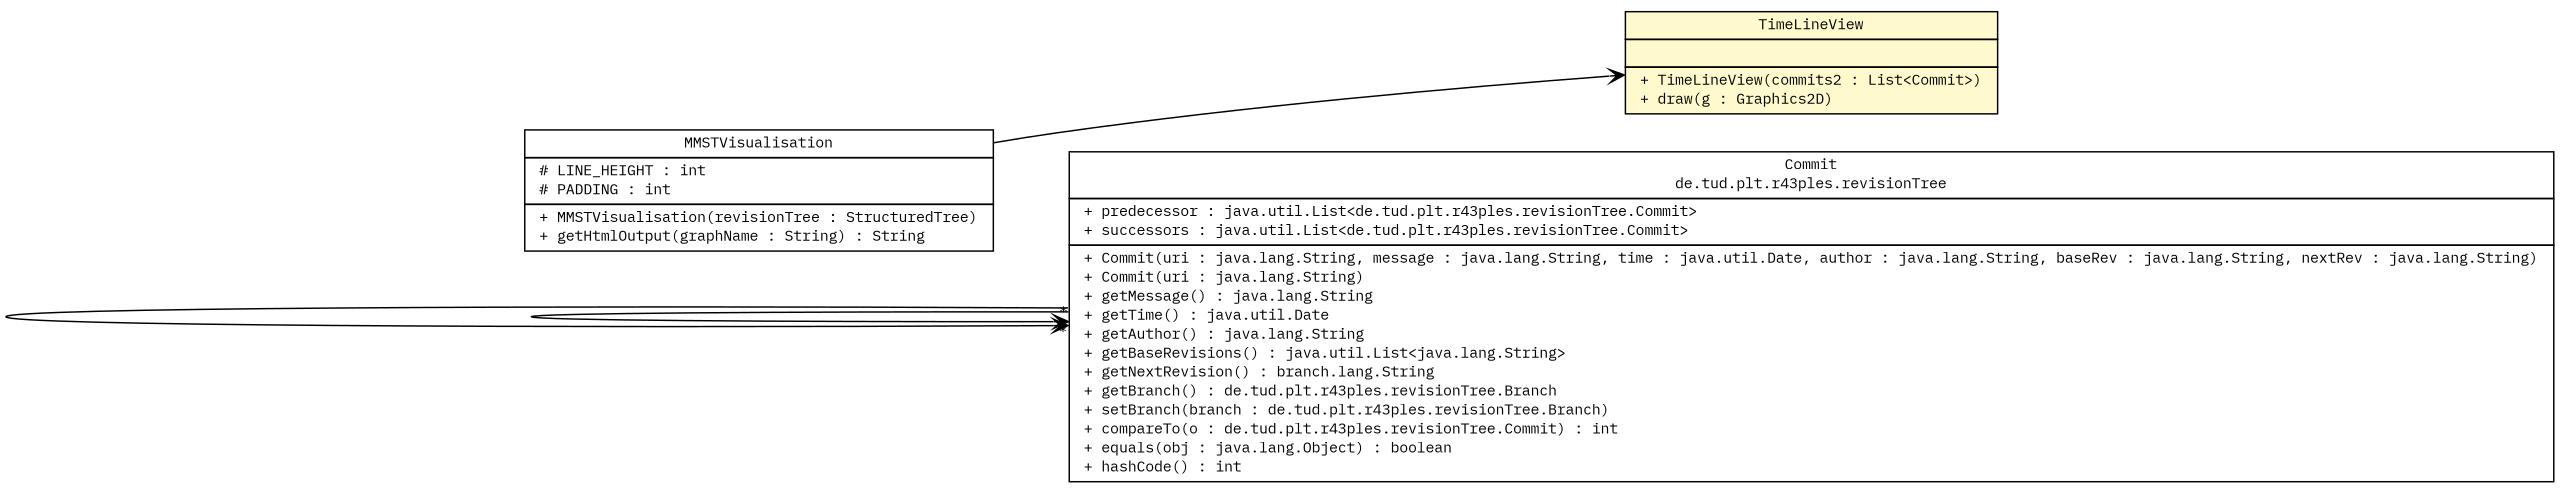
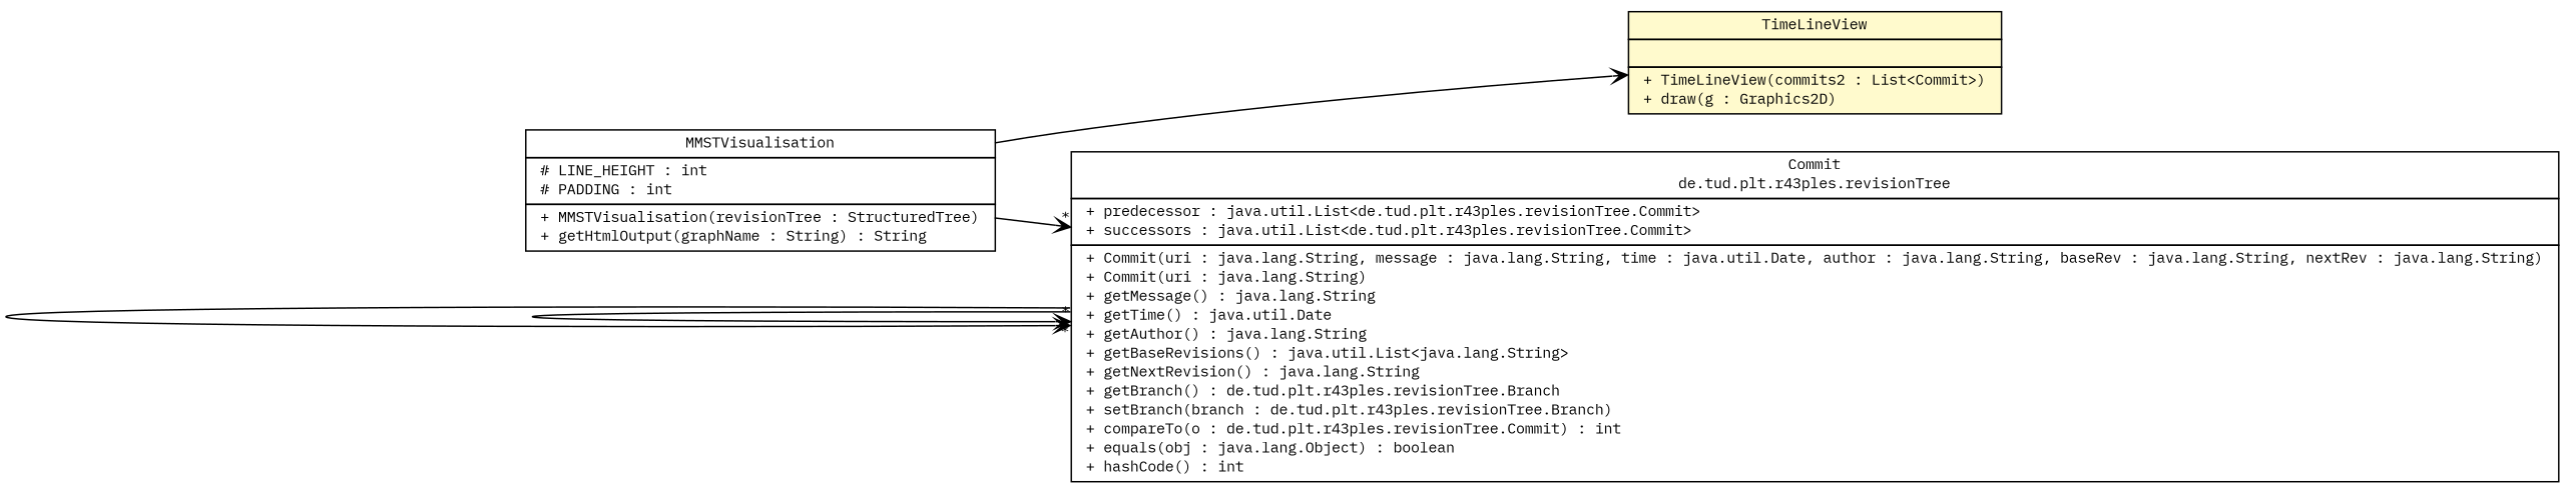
  digraph {
    fontname="IBM Plex Mono"
    nodesep=0.25
    rankdir=LR
    ranksep=0.5
    node [fontcolor=black fontname="IBM Plex Mono" fontsize=10.0 shape=plaintext]
    edge [arrowhead=open color=black fontcolor=black fontname="IBM Plex Mono" fontsize=10.0 headport=p labelfontname=Helvetica labelfontsize=10 tailport=p headlabel="*"]
    n1 [label=<<table title="de.tud.plt.r43ples.visualisation.MMSTVisualisation" border="0" cellborder="1" cellspacing="0" cellpadding="2" port="p" href="./MMSTVisualisation.html"> 		<tr><td><table border="0" cellspacing="0" cellpadding="1"> <tr><td align="center" balign="center"> MMSTVisualisation </td></tr> 		</table></td></tr> 		<tr><td><table border="0" cellspacing="0" cellpadding="1"> <tr><td align="left" balign="left"> # LINE_HEIGHT : int </td></tr> <tr><td align="left" balign="left"> # PADDING : int </td></tr> 		</table></td></tr> 		<tr><td><table border="0" cellspacing="0" cellpadding="1"> <tr><td align="left" balign="left"> + MMSTVisualisation(revisionTree : StructuredTree) </td></tr> <tr><td align="left" balign="left"> + getHtmlOutput(graphName : String) : String </td></tr> 		</table></td></tr> 		</table>>]
    n2 [label=<<table title="de.tud.plt.r43ples.visualisation.TimeLineView" border="0" cellborder="1" cellspacing="0" cellpadding="2" port="p" bgcolor="lemonChiffon" href="./TimeLineView.html"> 		<tr><td><table border="0" cellspacing="0" cellpadding="1"> <tr><td align="center" balign="center"> TimeLineView </td></tr> 		</table></td></tr> 		<tr><td><table border="0" cellspacing="0" cellpadding="1"> <tr><td align="left" balign="left">  </td></tr> 		</table></td></tr> 		<tr><td><table border="0" cellspacing="0" cellpadding="1"> <tr><td align="left" balign="left"> + TimeLineView(commits2 : List&lt;Commit&gt;) </td></tr> <tr><td align="left" balign="left"> + draw(g : Graphics2D) </td></tr> 		</table></td></tr> 		</table>>]
-   n3 [label=<<table title="de.tud.plt.r43ples.revisionTree.Commit" border="0" cellborder="1" cellspacing="0" cellpadding="2" port="p" href="../revisionTree/Commit.html"> 		<tr><td><table border="0" cellspacing="0" cellpadding="1"> <tr><td align="center" balign="center"> Commit </td></tr> <tr><td align="center" balign="center"> de.tud.plt.r43ples.revisionTree </td></tr> 		</table></td></tr> 		<tr><td><table border="0" cellspacing="0" cellpadding="1"> <tr><td align="left" balign="left"> + predecessor : java.util.List&lt;de.tud.plt.r43ples.revisionTree.Commit&gt; </td></tr> <tr><td align="left" balign="left"> + successors : java.util.List&lt;de.tud.plt.r43ples.revisionTree.Commit&gt; </td></tr> 		</table></td></tr> 		<tr><td><table border="0" cellspacing="0" cellpadding="1"> <tr><td align="left" balign="left"> + Commit(uri : java.lang.String, message : java.lang.String, time : java.util.Date, author : java.lang.String, baseRev : java.lang.String, nextRev : java.lang.String) </td></tr> <tr><td align="left" balign="left"> + Commit(uri : java.lang.String) </td></tr> <tr><td align="left" balign="left"> + getMessage() : java.lang.String </td></tr> <tr><td align="left" balign="left"> + getTime() : java.util.Date </td></tr> <tr><td align="left" balign="left"> + getAuthor() : java.lang.String </td></tr> <tr><td align="left" balign="left"> + getBaseRevisions() : java.util.List&lt;java.lang.String&gt; </td></tr> <tr><td align="left" balign="left"> + getNextRevision() : branch.lang.String </td></tr> <tr><td align="left" balign="left"> + getBranch() : de.tud.plt.r43ples.revisionTree.Branch </td></tr> <tr><td align="left" balign="left"> + setBranch(branch : de.tud.plt.r43ples.revisionTree.Branch) </td></tr> <tr><td align="left" balign="left"> + compareTo(o : de.tud.plt.r43ples.revisionTree.Commit) : int </td></tr> <tr><td align="left" balign="left"> + equals(obj : java.lang.Object) : boolean </td></tr> <tr><td align="left" balign="left"> + hashCode() : int </td></tr> 		</table></td></tr> 		</table>>]
+   n3 [label=<<table title="de.tud.plt.r43ples.revisionTree.Commit" border="0" cellborder="1" cellspacing="0" cellpadding="2" port="p" href="../revisionTree/Commit.html"> 		<tr><td><table border="0" cellspacing="0" cellpadding="1"> <tr><td align="center" balign="center"> Commit </td></tr> <tr><td align="center" balign="center"> de.tud.plt.r43ples.revisionTree </td></tr> 		</table></td></tr> 		<tr><td><table border="0" cellspacing="0" cellpadding="1"> <tr><td align="left" balign="left"> + predecessor : java.util.List&lt;de.tud.plt.r43ples.revisionTree.Commit&gt; </td></tr> <tr><td align="left" balign="left"> + successors : java.util.List&lt;de.tud.plt.r43ples.revisionTree.Commit&gt; </td></tr> 		</table></td></tr> 		<tr><td><table border="0" cellspacing="0" cellpadding="1"> <tr><td align="left" balign="left"> + Commit(uri : java.lang.String, message : java.lang.String, time : java.util.Date, author : java.lang.String, baseRev : java.lang.String, nextRev : java.lang.String) </td></tr> <tr><td align="left" balign="left"> + Commit(uri : java.lang.String) </td></tr> <tr><td align="left" balign="left"> + getMessage() : java.lang.String </td></tr> <tr><td align="left" balign="left"> + getTime() : java.util.Date </td></tr> <tr><td align="left" balign="left"> + getAuthor() : java.lang.String </td></tr> <tr><td align="left" balign="left"> + getBaseRevisions() : java.util.List&lt;java.lang.String&gt; </td></tr> <tr><td align="left" balign="left"> + getNextRevision() : java.lang.String </td></tr> <tr><td align="left" balign="left"> + getBranch() : de.tud.plt.r43ples.revisionTree.Branch </td></tr> <tr><td align="left" balign="left"> + setBranch(branch : de.tud.plt.r43ples.revisionTree.Branch) </td></tr> <tr><td align="left" balign="left"> + compareTo(o : de.tud.plt.r43ples.revisionTree.Commit) : int </td></tr> <tr><td align="left" balign="left"> + equals(obj : java.lang.Object) : boolean </td></tr> <tr><td align="left" balign="left"> + hashCode() : int </td></tr> 		</table></td></tr> 		</table>>]
    n1 -> n2 [headlabel=""]
+   n1 -> n3
    n3 -> n3
    n3 -> n3
  }
